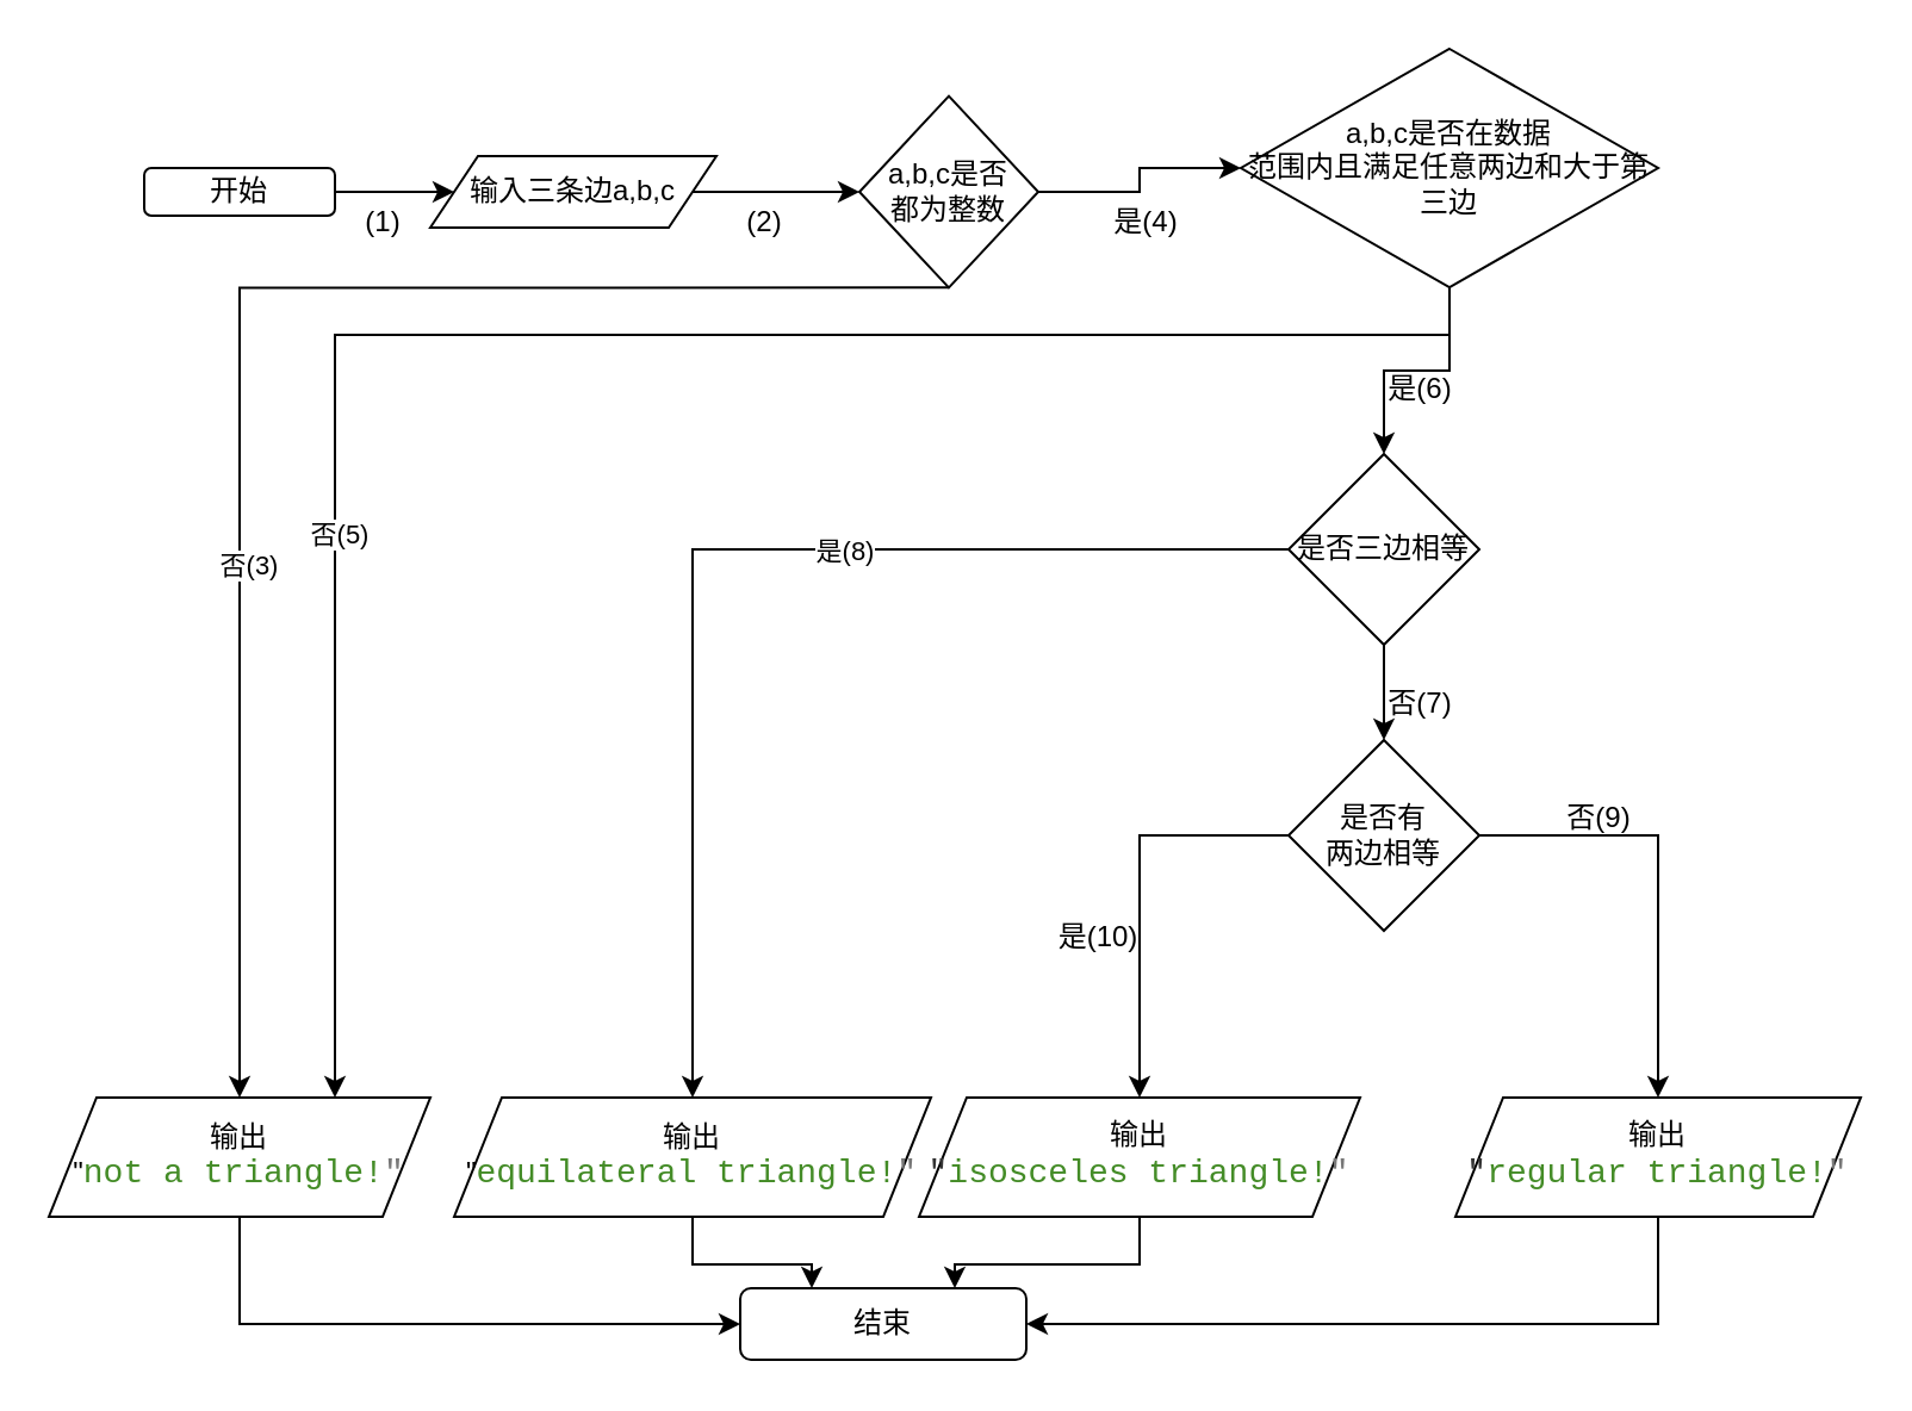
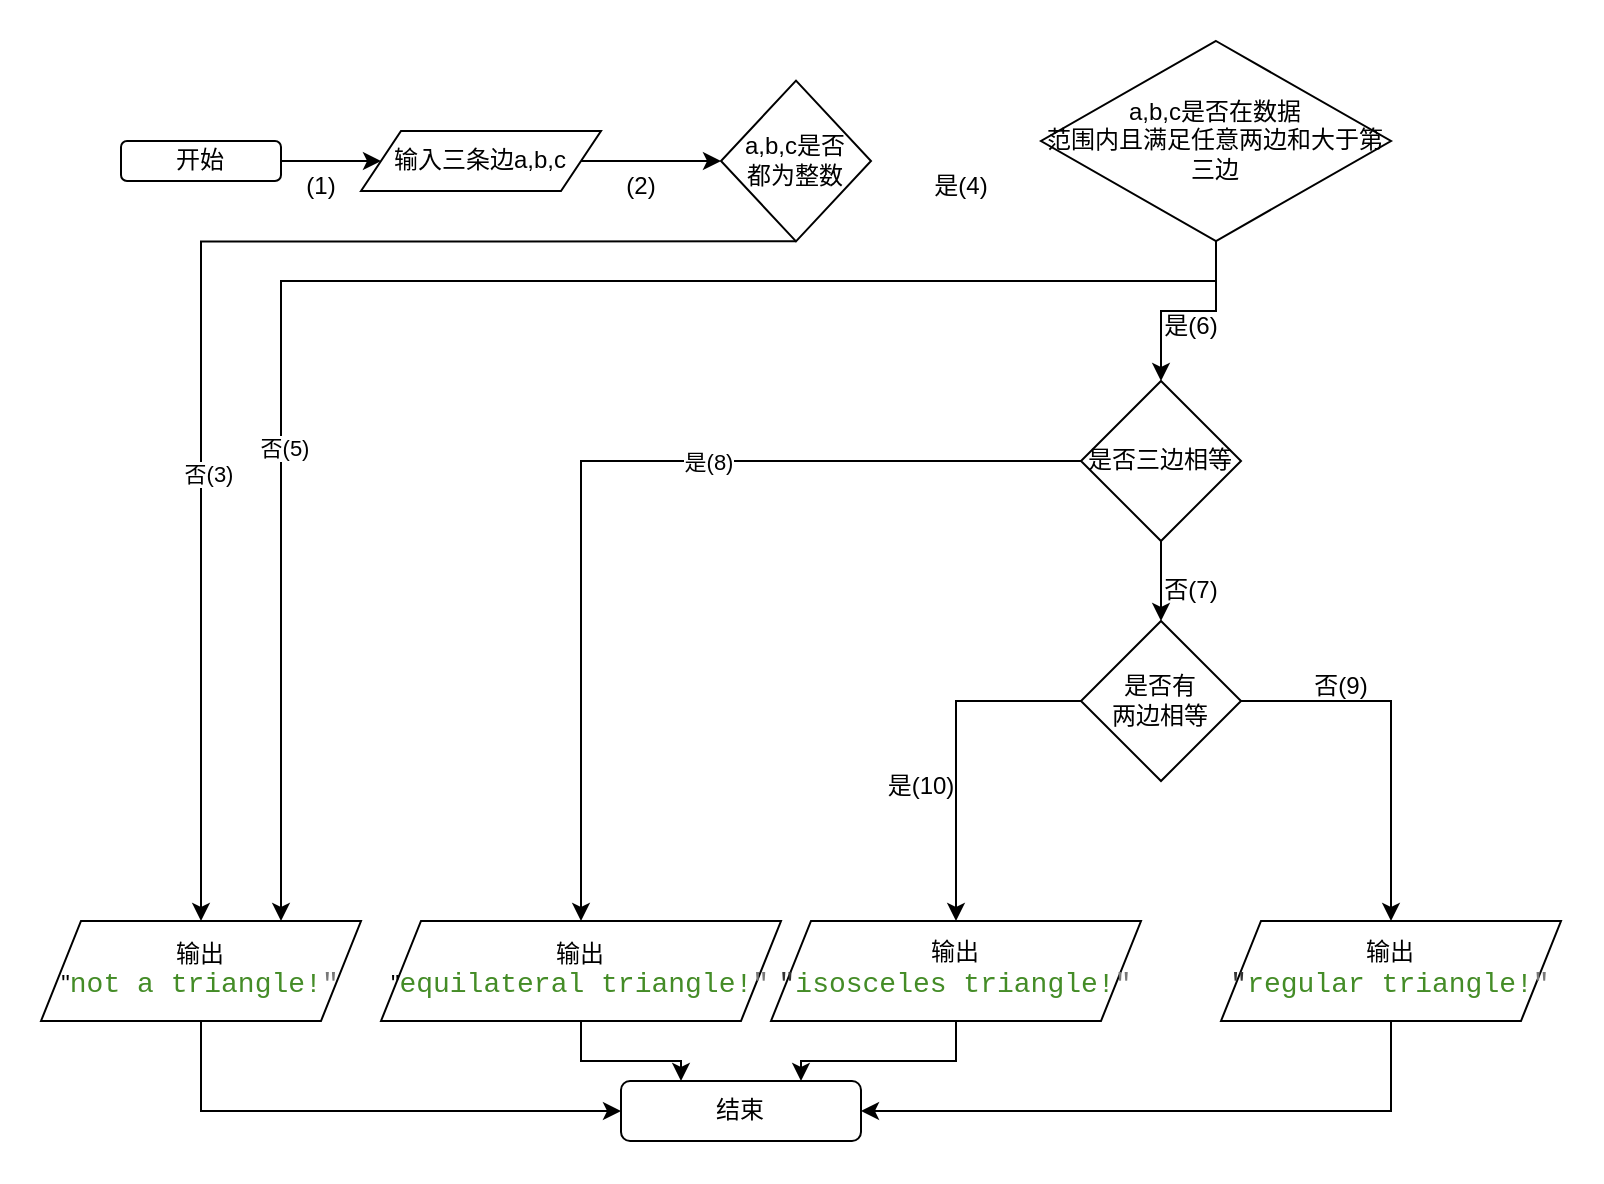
  <mxCell id="0" />
  <mxCell id="1" parent="0" />
  <mxCell id="2" style="edgeStyle=orthogonalEdgeStyle;rounded=0;orthogonalLoop=1;jettySize=auto;html=1;exitX=1;exitY=0.5;exitDx=0;exitDy=0;" parent="1" source="3" target="5" edge="1"><mxGeometry relative="1" as="geometry" /></mxCell>
  <mxCell id="3" value="开始" style="rounded=1;whiteSpace=wrap;html=1;" parent="1" vertex="1"><mxGeometry x="60" y="70" width="80" height="20" as="geometry" /></mxCell>
  <mxCell id="4" style="edgeStyle=orthogonalEdgeStyle;rounded=0;orthogonalLoop=1;jettySize=auto;html=1;exitX=1;exitY=0.5;exitDx=0;exitDy=0;entryX=0;entryY=0.5;entryDx=0;entryDy=0;" parent="1" source="5" target="9" edge="1"><mxGeometry relative="1" as="geometry" /></mxCell>
  <mxCell id="5" value="输入三条边a,b,c" style="shape=parallelogram;perimeter=parallelogramPerimeter;whiteSpace=wrap;html=1;fixedSize=1;" parent="1" vertex="1"><mxGeometry x="180" y="65" width="120" height="30" as="geometry" /></mxCell>
  <mxCell id="6" style="edgeStyle=orthogonalEdgeStyle;rounded=0;orthogonalLoop=1;jettySize=auto;html=1;exitX=0.5;exitY=1;exitDx=0;exitDy=0;entryX=0.5;entryY=0;entryDx=0;entryDy=0;" parent="1" source="9" target="13" edge="1"><mxGeometry relative="1" as="geometry"><Array as="points"><mxPoint x="100" y="120" /></Array></mxGeometry></mxCell>
  <mxCell id="7" value="否(3)" style="edgeLabel;html=1;align=center;verticalAlign=middle;resizable=0;points=[];" parent="6" vertex="1" connectable="0"><mxGeometry x="0.298" y="3" relative="1" as="geometry"><mxPoint as="offset" /></mxGeometry></mxCell>
- <mxCell id="8" style="edgeStyle=orthogonalEdgeStyle;rounded=0;orthogonalLoop=1;jettySize=auto;html=1;exitX=1;exitY=0.5;exitDx=0;exitDy=0;entryX=0;entryY=0.5;entryDx=0;entryDy=0;" parent="1" source="9" target="18" edge="1"><mxGeometry relative="1" as="geometry" /></mxCell>
  <mxCell id="9" value="a,b,c是否&lt;br&gt;都为整数" style="rhombus;whiteSpace=wrap;html=1;aspect=fixed;" parent="1" vertex="1"><mxGeometry x="360" y="39.82" width="75" height="80.36" as="geometry" /></mxCell>
  <mxCell id="10" value="(1)" style="text;html=1;align=center;verticalAlign=middle;resizable=0;points=[];autosize=1;strokeColor=none;fillColor=none;" parent="1" vertex="1"><mxGeometry x="140" y="78" width="40" height="30" as="geometry" /></mxCell>
  <mxCell id="11" value="(2)" style="text;html=1;align=center;verticalAlign=middle;resizable=0;points=[];autosize=1;strokeColor=none;fillColor=none;" parent="1" vertex="1"><mxGeometry x="300" y="78" width="40" height="30" as="geometry" /></mxCell>
  <mxCell id="12" style="edgeStyle=orthogonalEdgeStyle;rounded=0;orthogonalLoop=1;jettySize=auto;html=1;exitX=0.5;exitY=1;exitDx=0;exitDy=0;entryX=0;entryY=0.5;entryDx=0;entryDy=0;" edge="1" parent="1" source="13" target="37"><mxGeometry relative="1" as="geometry" /></mxCell>
  <mxCell id="13" value="输出&lt;br&gt;&quot;&lt;span style=&quot;font-family: Consolas, &amp;quot;Courier New&amp;quot;, monospace; font-size: 14px; color: rgb(68, 140, 39);&quot;&gt;not a triangle!&lt;/span&gt;&lt;span style=&quot;font-family: Consolas, &amp;quot;Courier New&amp;quot;, monospace; font-size: 14px; color: rgb(119, 119, 119);&quot;&gt;&quot;&lt;/span&gt;" style="shape=parallelogram;perimeter=parallelogramPerimeter;whiteSpace=wrap;html=1;fixedSize=1;" parent="1" vertex="1"><mxGeometry x="20" y="460" width="160" height="50" as="geometry" /></mxCell>
  <mxCell id="14" style="edgeStyle=orthogonalEdgeStyle;rounded=0;orthogonalLoop=1;jettySize=auto;html=1;exitX=0.5;exitY=1;exitDx=0;exitDy=0;" parent="1" source="9" target="9" edge="1"><mxGeometry relative="1" as="geometry" /></mxCell>
  <mxCell id="15" style="edgeStyle=orthogonalEdgeStyle;rounded=0;orthogonalLoop=1;jettySize=auto;html=1;exitX=0.5;exitY=1;exitDx=0;exitDy=0;entryX=0.75;entryY=0;entryDx=0;entryDy=0;" parent="1" source="18" target="13" edge="1"><mxGeometry relative="1" as="geometry"><Array as="points"><mxPoint x="140" y="140" /></Array></mxGeometry></mxCell>
  <mxCell id="16" value="否(5)" style="edgeLabel;html=1;align=center;verticalAlign=middle;resizable=0;points=[];" parent="15" vertex="1" connectable="0"><mxGeometry x="0.415" y="1" relative="1" as="geometry"><mxPoint as="offset" /></mxGeometry></mxCell>
  <mxCell id="17" style="edgeStyle=orthogonalEdgeStyle;rounded=0;orthogonalLoop=1;jettySize=auto;html=1;exitX=0.5;exitY=1;exitDx=0;exitDy=0;entryX=0.5;entryY=0;entryDx=0;entryDy=0;" parent="1" source="18" target="23" edge="1"><mxGeometry relative="1" as="geometry" /></mxCell>
  <mxCell id="18" value="a,b,c是否在数据&lt;br&gt;范围内且满足任意两边和大于第三边" style="rhombus;whiteSpace=wrap;html=1;" parent="1" vertex="1"><mxGeometry x="520" y="20" width="175" height="100" as="geometry" /></mxCell>
  <mxCell id="19" value="是(4)" style="text;html=1;align=center;verticalAlign=middle;resizable=0;points=[];autosize=1;strokeColor=none;fillColor=none;" parent="1" vertex="1"><mxGeometry x="455" y="78" width="50" height="30" as="geometry" /></mxCell>
  <mxCell id="20" style="edgeStyle=orthogonalEdgeStyle;rounded=0;orthogonalLoop=1;jettySize=auto;html=1;exitX=0;exitY=0.5;exitDx=0;exitDy=0;entryX=0.5;entryY=0;entryDx=0;entryDy=0;" parent="1" source="23" target="29" edge="1"><mxGeometry relative="1" as="geometry" /></mxCell>
  <mxCell id="21" value="是(8)" style="edgeLabel;html=1;align=center;verticalAlign=middle;resizable=0;points=[];" parent="20" vertex="1" connectable="0"><mxGeometry x="-0.221" relative="1" as="geometry"><mxPoint as="offset" /></mxGeometry></mxCell>
  <mxCell id="22" style="edgeStyle=orthogonalEdgeStyle;rounded=0;orthogonalLoop=1;jettySize=auto;html=1;exitX=0.5;exitY=1;exitDx=0;exitDy=0;entryX=0.5;entryY=0;entryDx=0;entryDy=0;" parent="1" source="23" target="27" edge="1"><mxGeometry relative="1" as="geometry" /></mxCell>
  <mxCell id="23" value="是否三边相等" style="rhombus;whiteSpace=wrap;html=1;" parent="1" vertex="1"><mxGeometry x="540" y="190" width="80" height="80" as="geometry" /></mxCell>
  <mxCell id="24" value="是(6)" style="text;html=1;align=center;verticalAlign=middle;resizable=0;points=[];autosize=1;strokeColor=none;fillColor=none;" parent="1" vertex="1"><mxGeometry x="570" y="148" width="50" height="30" as="geometry" /></mxCell>
  <mxCell id="25" style="edgeStyle=orthogonalEdgeStyle;rounded=0;orthogonalLoop=1;jettySize=auto;html=1;exitX=0;exitY=0.5;exitDx=0;exitDy=0;" parent="1" source="27" target="32" edge="1"><mxGeometry relative="1" as="geometry" /></mxCell>
  <mxCell id="26" style="edgeStyle=orthogonalEdgeStyle;rounded=0;orthogonalLoop=1;jettySize=auto;html=1;exitX=1;exitY=0.5;exitDx=0;exitDy=0;entryX=0.5;entryY=0;entryDx=0;entryDy=0;" parent="1" source="27" target="35" edge="1"><mxGeometry relative="1" as="geometry" /></mxCell>
  <mxCell id="27" value="是否有&lt;br&gt;两边相等" style="rhombus;whiteSpace=wrap;html=1;" parent="1" vertex="1"><mxGeometry x="540" y="310" width="80" height="80" as="geometry" /></mxCell>
  <mxCell id="28" style="edgeStyle=orthogonalEdgeStyle;rounded=0;orthogonalLoop=1;jettySize=auto;html=1;exitX=0.5;exitY=1;exitDx=0;exitDy=0;entryX=0.25;entryY=0;entryDx=0;entryDy=0;" edge="1" parent="1" source="29" target="37"><mxGeometry relative="1" as="geometry" /></mxCell>
  <mxCell id="29" value="输出&lt;br&gt;&quot;&lt;span style=&quot;font-family: Consolas, &amp;quot;Courier New&amp;quot;, monospace; font-size: 14px; color: rgb(68, 140, 39);&quot;&gt;equilateral triangle!&lt;/span&gt;&lt;span style=&quot;font-family: Consolas, &amp;quot;Courier New&amp;quot;, monospace; font-size: 14px; color: rgb(119, 119, 119);&quot;&gt;&quot;&lt;/span&gt;" style="shape=parallelogram;perimeter=parallelogramPerimeter;whiteSpace=wrap;html=1;fixedSize=1;" parent="1" vertex="1"><mxGeometry x="190" y="460" width="200" height="50" as="geometry" /></mxCell>
  <mxCell id="30" value="否(7)" style="text;html=1;align=center;verticalAlign=middle;resizable=0;points=[];autosize=1;strokeColor=none;fillColor=none;" parent="1" vertex="1"><mxGeometry x="570" y="280" width="50" height="30" as="geometry" /></mxCell>
  <mxCell id="31" style="edgeStyle=orthogonalEdgeStyle;rounded=0;orthogonalLoop=1;jettySize=auto;html=1;exitX=0.5;exitY=1;exitDx=0;exitDy=0;entryX=0.75;entryY=0;entryDx=0;entryDy=0;" edge="1" parent="1" source="32" target="37"><mxGeometry relative="1" as="geometry" /></mxCell>
  <mxCell id="32" value="输出&lt;br&gt;&lt;div style=&quot;color: rgb(51, 51, 51); font-family: Consolas, &amp;quot;Courier New&amp;quot;, monospace; font-size: 14px; line-height: 19px;&quot;&gt;&quot;&lt;span style=&quot;color: rgb(68, 140, 39);&quot;&gt;isosceles triangle!&lt;/span&gt;&lt;span style=&quot;color: rgb(119, 119, 119);&quot;&gt;&quot;&lt;/span&gt;&lt;/div&gt;" style="shape=parallelogram;perimeter=parallelogramPerimeter;whiteSpace=wrap;html=1;fixedSize=1;" parent="1" vertex="1"><mxGeometry x="385" y="460" width="185" height="50" as="geometry" /></mxCell>
  <mxCell id="33" value="是(10)" style="text;html=1;align=center;verticalAlign=middle;resizable=0;points=[];autosize=1;strokeColor=none;fillColor=none;" parent="1" vertex="1"><mxGeometry x="430" y="378" width="60" height="30" as="geometry" /></mxCell>
  <mxCell id="34" style="edgeStyle=orthogonalEdgeStyle;rounded=0;orthogonalLoop=1;jettySize=auto;html=1;exitX=0.5;exitY=1;exitDx=0;exitDy=0;entryX=1;entryY=0.5;entryDx=0;entryDy=0;" edge="1" parent="1" source="35" target="37"><mxGeometry relative="1" as="geometry" /></mxCell>
  <mxCell id="35" value="输出&lt;br&gt;&lt;div style=&quot;color: rgb(51, 51, 51); font-family: Consolas, &amp;quot;Courier New&amp;quot;, monospace; font-size: 14px; line-height: 19px;&quot;&gt;&quot;&lt;span style=&quot;color: rgb(68, 140, 39);&quot;&gt;regular triangle!&lt;/span&gt;&lt;span style=&quot;color: rgb(119, 119, 119);&quot;&gt;&quot;&lt;/span&gt;&lt;/div&gt;" style="shape=parallelogram;perimeter=parallelogramPerimeter;whiteSpace=wrap;html=1;fixedSize=1;" parent="1" vertex="1"><mxGeometry x="610" y="460" width="170" height="50" as="geometry" /></mxCell>
  <mxCell id="36" value="否(9)" style="text;html=1;align=center;verticalAlign=middle;resizable=0;points=[];autosize=1;strokeColor=none;fillColor=none;" parent="1" vertex="1"><mxGeometry x="645" y="328" width="50" height="30" as="geometry" /></mxCell>
  <mxCell id="37" value="结束" style="rounded=1;whiteSpace=wrap;html=1;" vertex="1" parent="1"><mxGeometry x="310" y="540" width="120" height="30" as="geometry" /></mxCell>
